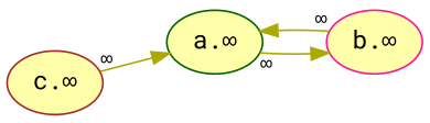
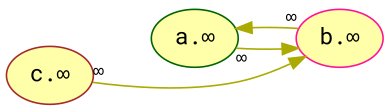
  digraph {
    fontname="Roboto Mono"
    rankdir=LR
    node [fillcolor="#FFFFAA" fontname="Roboto Mono" fontsize=14 style=filled]
    edge [color="#AAAA00" dir=forward fontname="Roboto Mono" fontsize=12 labeldistance=1.5 style=solid taillabel="∞"]
    n1 [color=darkgreen label="a.∞"]
    n2 [color=deeppink label="b.∞"]
    n3 [color=brown label="c.∞"]
    n1 -> n2
    n2 -> n1
-   n3 -> n1
+   n3 -> n2
  }
